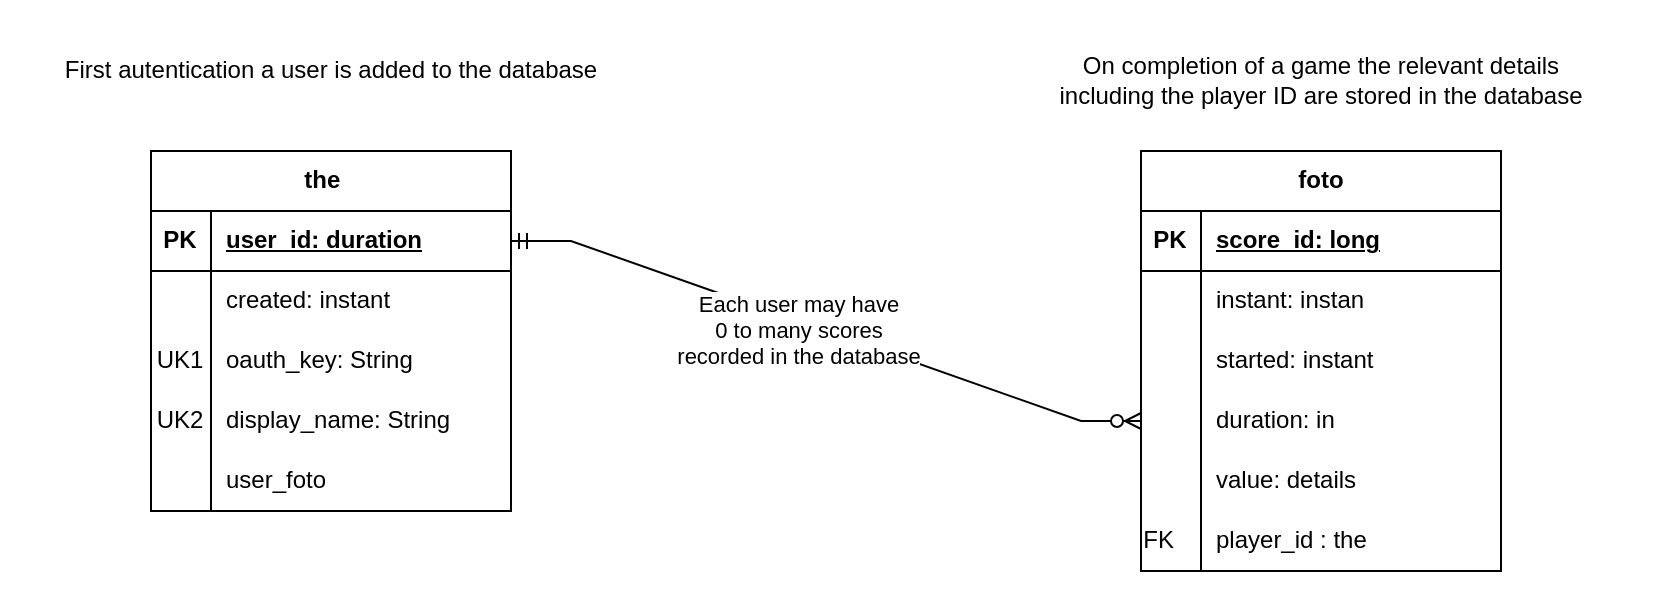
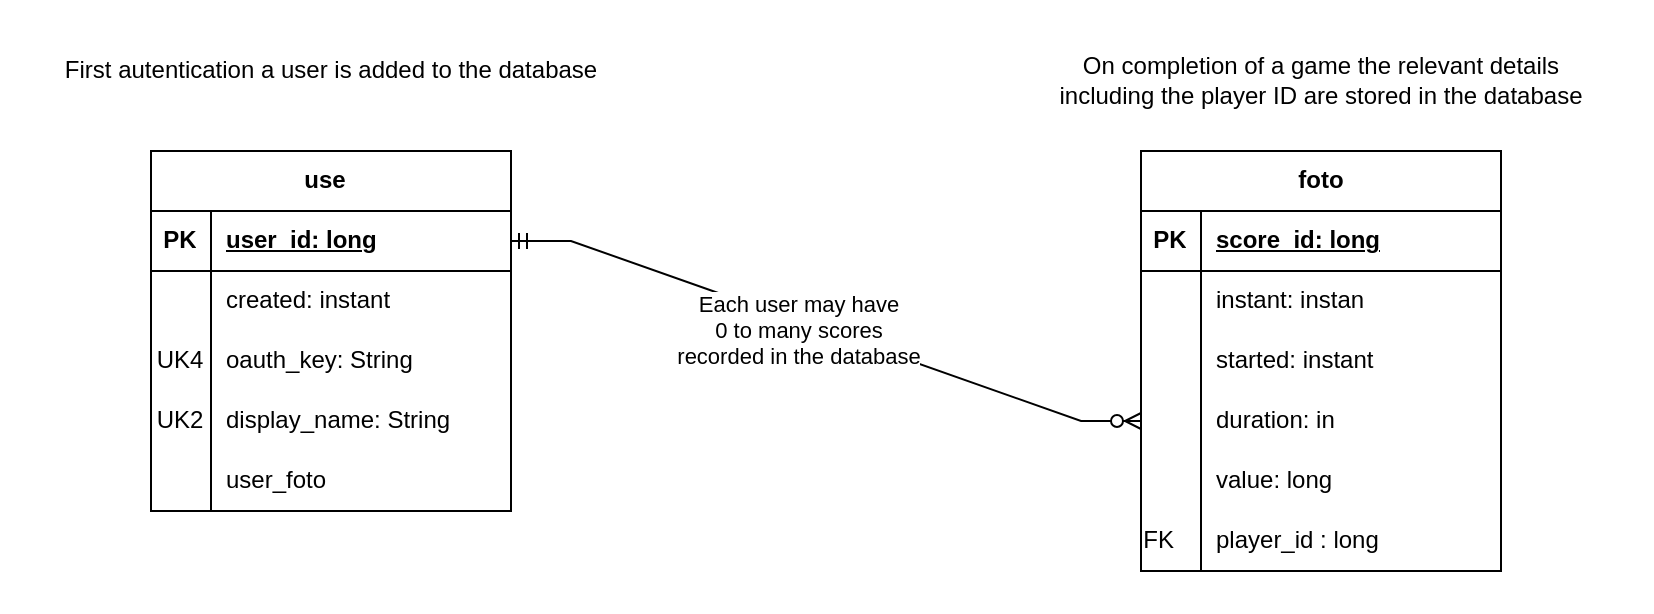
  <mxCell id="0" />
  <mxCell id="1" parent="0" />
  <mxCell id="2" value="foto" style="shape=table;startSize=30;container=1;collapsible=1;childLayout=tableLayout;fixedRows=1;rowLines=0;fontStyle=1;align=center;resizeLast=1;html=1;" parent="1" vertex="1"><mxGeometry x="570" y="75" width="180" height="210" as="geometry" /></mxCell>
  <mxCell id="3" value="" style="shape=tableRow;horizontal=0;startSize=0;swimlaneHead=0;swimlaneBody=0;fillColor=none;collapsible=0;dropTarget=0;points=[[0,0.5],[1,0.5]];portConstraint=eastwest;top=0;left=0;right=0;bottom=1;" parent="2" vertex="1"><mxGeometry y="30" width="180" height="30" as="geometry" /></mxCell>
  <mxCell id="4" value="PK" style="shape=partialRectangle;connectable=0;fillColor=none;top=0;left=0;bottom=0;right=0;fontStyle=1;overflow=hidden;whiteSpace=wrap;html=1;" parent="3" vertex="1"><mxGeometry width="30" height="30" as="geometry"><mxRectangle width="30" height="30" as="alternateBounds" /></mxGeometry></mxCell>
  <mxCell id="5" value="score_id: long" style="shape=partialRectangle;connectable=0;fillColor=none;top=0;left=0;bottom=0;right=0;align=left;spacingLeft=6;fontStyle=5;overflow=hidden;whiteSpace=wrap;html=1;" parent="3" vertex="1"><mxGeometry x="30" width="150" height="30" as="geometry"><mxRectangle width="150" height="30" as="alternateBounds" /></mxGeometry></mxCell>
  <mxCell id="6" value="" style="shape=tableRow;horizontal=0;startSize=0;swimlaneHead=0;swimlaneBody=0;fillColor=none;collapsible=0;dropTarget=0;points=[[0,0.5],[1,0.5]];portConstraint=eastwest;top=0;left=0;right=0;bottom=0;" parent="2" vertex="1"><mxGeometry y="60" width="180" height="30" as="geometry" /></mxCell>
  <mxCell id="7" value="" style="shape=partialRectangle;connectable=0;fillColor=none;top=0;left=0;bottom=0;right=0;editable=1;overflow=hidden;whiteSpace=wrap;html=1;" parent="6" vertex="1"><mxGeometry width="30" height="30" as="geometry"><mxRectangle width="30" height="30" as="alternateBounds" /></mxGeometry></mxCell>
  <mxCell id="8" value="instant: instan&lt;span style=&quot;white-space: pre;&quot;&gt;&#09;&lt;/span&gt;" style="shape=partialRectangle;connectable=0;fillColor=none;top=0;left=0;bottom=0;right=0;align=left;spacingLeft=6;overflow=hidden;whiteSpace=wrap;html=1;" parent="6" vertex="1"><mxGeometry x="30" width="150" height="30" as="geometry"><mxRectangle width="150" height="30" as="alternateBounds" /></mxGeometry></mxCell>
  <mxCell id="9" value="" style="shape=tableRow;horizontal=0;startSize=0;swimlaneHead=0;swimlaneBody=0;fillColor=none;collapsible=0;dropTarget=0;points=[[0,0.5],[1,0.5]];portConstraint=eastwest;top=0;left=0;right=0;bottom=0;" parent="2" vertex="1"><mxGeometry y="90" width="180" height="30" as="geometry" /></mxCell>
  <mxCell id="10" value="" style="shape=partialRectangle;connectable=0;fillColor=none;top=0;left=0;bottom=0;right=0;editable=1;overflow=hidden;whiteSpace=wrap;html=1;" parent="9" vertex="1"><mxGeometry width="30" height="30" as="geometry"><mxRectangle width="30" height="30" as="alternateBounds" /></mxGeometry></mxCell>
  <mxCell id="11" value="started: instant" style="shape=partialRectangle;connectable=0;fillColor=none;top=0;left=0;bottom=0;right=0;align=left;spacingLeft=6;overflow=hidden;whiteSpace=wrap;html=1;" parent="9" vertex="1"><mxGeometry x="30" width="150" height="30" as="geometry"><mxRectangle width="150" height="30" as="alternateBounds" /></mxGeometry></mxCell>
  <mxCell id="12" value="" style="shape=tableRow;horizontal=0;startSize=0;swimlaneHead=0;swimlaneBody=0;fillColor=none;collapsible=0;dropTarget=0;points=[[0,0.5],[1,0.5]];portConstraint=eastwest;top=0;left=0;right=0;bottom=0;" parent="2" vertex="1"><mxGeometry y="120" width="180" height="30" as="geometry" /></mxCell>
  <mxCell id="13" value="" style="shape=partialRectangle;connectable=0;fillColor=none;top=0;left=0;bottom=0;right=0;editable=1;overflow=hidden;whiteSpace=wrap;html=1;" parent="12" vertex="1"><mxGeometry width="30" height="30" as="geometry"><mxRectangle width="30" height="30" as="alternateBounds" /></mxGeometry></mxCell>
  <mxCell id="14" value="duration: in&lt;span style=&quot;white-space: pre;&quot;&gt;&#09;&lt;/span&gt;" style="shape=partialRectangle;connectable=0;fillColor=none;top=0;left=0;bottom=0;right=0;align=left;spacingLeft=6;overflow=hidden;whiteSpace=wrap;html=1;" parent="12" vertex="1"><mxGeometry x="30" width="150" height="30" as="geometry"><mxRectangle width="150" height="30" as="alternateBounds" /></mxGeometry></mxCell>
  <mxCell id="15" value="" style="shape=tableRow;horizontal=0;startSize=0;swimlaneHead=0;swimlaneBody=0;fillColor=none;collapsible=0;dropTarget=0;points=[[0,0.5],[1,0.5]];portConstraint=eastwest;top=0;left=0;right=0;bottom=0;" parent="2" vertex="1"><mxGeometry y="150" width="180" height="30" as="geometry" /></mxCell>
  <mxCell id="16" value="" style="shape=partialRectangle;connectable=0;fillColor=none;top=0;left=0;bottom=0;right=0;editable=1;overflow=hidden;whiteSpace=wrap;html=1;" parent="15" vertex="1"><mxGeometry width="30" height="30" as="geometry"><mxRectangle width="30" height="30" as="alternateBounds" /></mxGeometry></mxCell>
- <mxCell id="17" value="value: details" style="shape=partialRectangle;connectable=0;fillColor=none;top=0;left=0;bottom=0;right=0;align=left;spacingLeft=6;overflow=hidden;whiteSpace=wrap;html=1;" parent="15" vertex="1"><mxGeometry x="30" width="150" height="30" as="geometry"><mxRectangle width="150" height="30" as="alternateBounds" /></mxGeometry></mxCell>
+ <mxCell id="17" value="value: long" style="shape=partialRectangle;connectable=0;fillColor=none;top=0;left=0;bottom=0;right=0;align=left;spacingLeft=6;overflow=hidden;whiteSpace=wrap;html=1;" parent="15" vertex="1"><mxGeometry x="30" width="150" height="30" as="geometry"><mxRectangle width="150" height="30" as="alternateBounds" /></mxGeometry></mxCell>
  <mxCell id="18" value="" style="shape=tableRow;horizontal=0;startSize=0;swimlaneHead=0;swimlaneBody=0;fillColor=none;collapsible=0;dropTarget=0;points=[[0,0.5],[1,0.5]];portConstraint=eastwest;top=0;left=0;right=0;bottom=0;" parent="2" vertex="1"><mxGeometry y="180" width="180" height="30" as="geometry" /></mxCell>
  <mxCell id="19" value="FK&lt;span style=&quot;white-space: pre;&quot;&gt;&#09;&lt;/span&gt;" style="shape=partialRectangle;connectable=0;fillColor=none;top=0;left=0;bottom=0;right=0;editable=1;overflow=hidden;whiteSpace=wrap;html=1;" parent="18" vertex="1"><mxGeometry width="30" height="30" as="geometry"><mxRectangle width="30" height="30" as="alternateBounds" /></mxGeometry></mxCell>
- <mxCell id="20" value="player_id : the" style="shape=partialRectangle;connectable=0;fillColor=none;top=0;left=0;bottom=0;right=0;align=left;spacingLeft=6;overflow=hidden;whiteSpace=wrap;html=1;" parent="18" vertex="1"><mxGeometry x="30" width="150" height="30" as="geometry"><mxRectangle width="150" height="30" as="alternateBounds" /></mxGeometry></mxCell>
+ <mxCell id="20" value="player_id : long" style="shape=partialRectangle;connectable=0;fillColor=none;top=0;left=0;bottom=0;right=0;align=left;spacingLeft=6;overflow=hidden;whiteSpace=wrap;html=1;" parent="18" vertex="1"><mxGeometry x="30" width="150" height="30" as="geometry"><mxRectangle width="150" height="30" as="alternateBounds" /></mxGeometry></mxCell>
  <mxCell id="21" value="First autentication a user is added to the database" style="text;html=1;align=center;verticalAlign=middle;resizable=0;points=[];autosize=1;strokeColor=none;fillColor=none;" parent="1" vertex="1"><mxGeometry x="20" y="20" width="290" height="30" as="geometry" /></mxCell>
- <mxCell id="22" value="the&lt;span style=&quot;white-space: pre;&quot;&gt;&#09;&lt;/span&gt;" style="shape=table;startSize=30;container=1;collapsible=1;childLayout=tableLayout;fixedRows=1;rowLines=0;fontStyle=1;align=center;resizeLast=1;html=1;" parent="1" vertex="1"><mxGeometry x="75" y="75" width="180" height="180" as="geometry" /></mxCell>
+ <mxCell id="22" value="use&lt;span style=&quot;white-space: pre;&quot;&gt;&#09;&lt;/span&gt;" style="shape=table;startSize=30;container=1;collapsible=1;childLayout=tableLayout;fixedRows=1;rowLines=0;fontStyle=1;align=center;resizeLast=1;html=1;" parent="1" vertex="1"><mxGeometry x="75" y="75" width="180" height="180" as="geometry" /></mxCell>
  <mxCell id="23" value="" style="shape=tableRow;horizontal=0;startSize=0;swimlaneHead=0;swimlaneBody=0;fillColor=none;collapsible=0;dropTarget=0;points=[[0,0.5],[1,0.5]];portConstraint=eastwest;top=0;left=0;right=0;bottom=1;" parent="22" vertex="1"><mxGeometry y="30" width="180" height="30" as="geometry" /></mxCell>
  <mxCell id="24" value="PK" style="shape=partialRectangle;connectable=0;fillColor=none;top=0;left=0;bottom=0;right=0;fontStyle=1;overflow=hidden;whiteSpace=wrap;html=1;" parent="23" vertex="1"><mxGeometry width="30" height="30" as="geometry"><mxRectangle width="30" height="30" as="alternateBounds" /></mxGeometry></mxCell>
- <mxCell id="25" value="user_id: duration" style="shape=partialRectangle;connectable=0;fillColor=none;top=0;left=0;bottom=0;right=0;align=left;spacingLeft=6;fontStyle=5;overflow=hidden;whiteSpace=wrap;html=1;" parent="23" vertex="1"><mxGeometry x="30" width="150" height="30" as="geometry"><mxRectangle width="150" height="30" as="alternateBounds" /></mxGeometry></mxCell>
+ <mxCell id="25" value="user_id: long" style="shape=partialRectangle;connectable=0;fillColor=none;top=0;left=0;bottom=0;right=0;align=left;spacingLeft=6;fontStyle=5;overflow=hidden;whiteSpace=wrap;html=1;" parent="23" vertex="1"><mxGeometry x="30" width="150" height="30" as="geometry"><mxRectangle width="150" height="30" as="alternateBounds" /></mxGeometry></mxCell>
  <mxCell id="26" value="" style="shape=tableRow;horizontal=0;startSize=0;swimlaneHead=0;swimlaneBody=0;fillColor=none;collapsible=0;dropTarget=0;points=[[0,0.5],[1,0.5]];portConstraint=eastwest;top=0;left=0;right=0;bottom=0;" parent="22" vertex="1"><mxGeometry y="60" width="180" height="30" as="geometry" /></mxCell>
  <mxCell id="27" value="" style="shape=partialRectangle;connectable=0;fillColor=none;top=0;left=0;bottom=0;right=0;editable=1;overflow=hidden;whiteSpace=wrap;html=1;" parent="26" vertex="1"><mxGeometry width="30" height="30" as="geometry"><mxRectangle width="30" height="30" as="alternateBounds" /></mxGeometry></mxCell>
  <mxCell id="28" value="created: instant" style="shape=partialRectangle;connectable=0;fillColor=none;top=0;left=0;bottom=0;right=0;align=left;spacingLeft=6;overflow=hidden;whiteSpace=wrap;html=1;" parent="26" vertex="1"><mxGeometry x="30" width="150" height="30" as="geometry"><mxRectangle width="150" height="30" as="alternateBounds" /></mxGeometry></mxCell>
  <mxCell id="29" value="" style="shape=tableRow;horizontal=0;startSize=0;swimlaneHead=0;swimlaneBody=0;fillColor=none;collapsible=0;dropTarget=0;points=[[0,0.5],[1,0.5]];portConstraint=eastwest;top=0;left=0;right=0;bottom=0;" parent="22" vertex="1"><mxGeometry y="90" width="180" height="30" as="geometry" /></mxCell>
- <mxCell id="30" value="UK1" style="shape=partialRectangle;connectable=0;fillColor=none;top=0;left=0;bottom=0;right=0;editable=1;overflow=hidden;whiteSpace=wrap;html=1;" parent="29" vertex="1"><mxGeometry width="30" height="30" as="geometry"><mxRectangle width="30" height="30" as="alternateBounds" /></mxGeometry></mxCell>
+ <mxCell id="30" value="UK4" style="shape=partialRectangle;connectable=0;fillColor=none;top=0;left=0;bottom=0;right=0;editable=1;overflow=hidden;whiteSpace=wrap;html=1;" parent="29" vertex="1"><mxGeometry width="30" height="30" as="geometry"><mxRectangle width="30" height="30" as="alternateBounds" /></mxGeometry></mxCell>
  <mxCell id="31" value="oauth_key: String" style="shape=partialRectangle;connectable=0;fillColor=none;top=0;left=0;bottom=0;right=0;align=left;spacingLeft=6;overflow=hidden;whiteSpace=wrap;html=1;" parent="29" vertex="1"><mxGeometry x="30" width="150" height="30" as="geometry"><mxRectangle width="150" height="30" as="alternateBounds" /></mxGeometry></mxCell>
  <mxCell id="32" value="" style="shape=tableRow;horizontal=0;startSize=0;swimlaneHead=0;swimlaneBody=0;fillColor=none;collapsible=0;dropTarget=0;points=[[0,0.5],[1,0.5]];portConstraint=eastwest;top=0;left=0;right=0;bottom=0;" parent="22" vertex="1"><mxGeometry y="120" width="180" height="30" as="geometry" /></mxCell>
  <mxCell id="33" value="UK2" style="shape=partialRectangle;connectable=0;fillColor=none;top=0;left=0;bottom=0;right=0;editable=1;overflow=hidden;whiteSpace=wrap;html=1;" parent="32" vertex="1"><mxGeometry width="30" height="30" as="geometry"><mxRectangle width="30" height="30" as="alternateBounds" /></mxGeometry></mxCell>
  <mxCell id="34" value="display_name: String" style="shape=partialRectangle;connectable=0;fillColor=none;top=0;left=0;bottom=0;right=0;align=left;spacingLeft=6;overflow=hidden;whiteSpace=wrap;html=1;" parent="32" vertex="1"><mxGeometry x="30" width="150" height="30" as="geometry"><mxRectangle width="150" height="30" as="alternateBounds" /></mxGeometry></mxCell>
  <mxCell id="35" value="" style="shape=tableRow;horizontal=0;startSize=0;swimlaneHead=0;swimlaneBody=0;fillColor=none;collapsible=0;dropTarget=0;points=[[0,0.5],[1,0.5]];portConstraint=eastwest;top=0;left=0;right=0;bottom=0;" parent="22" vertex="1"><mxGeometry y="150" width="180" height="30" as="geometry" /></mxCell>
  <mxCell id="36" value="" style="shape=partialRectangle;connectable=0;fillColor=none;top=0;left=0;bottom=0;right=0;editable=1;overflow=hidden;whiteSpace=wrap;html=1;" parent="35" vertex="1"><mxGeometry width="30" height="30" as="geometry"><mxRectangle width="30" height="30" as="alternateBounds" /></mxGeometry></mxCell>
  <mxCell id="37" value="user_foto&lt;span style=&quot;white-space: pre;&quot;&gt;&#09;&lt;/span&gt;" style="shape=partialRectangle;connectable=0;fillColor=none;top=0;left=0;bottom=0;right=0;align=left;spacingLeft=6;overflow=hidden;whiteSpace=wrap;html=1;" parent="35" vertex="1"><mxGeometry x="30" width="150" height="30" as="geometry"><mxRectangle width="150" height="30" as="alternateBounds" /></mxGeometry></mxCell>
  <mxCell id="38" value="On completion of a game the relevant details&lt;br&gt;including the player ID are stored in the database" style="text;html=1;align=center;verticalAlign=middle;resizable=0;points=[];autosize=1;strokeColor=none;fillColor=none;" parent="1" vertex="1"><mxGeometry x="515" y="20" width="290" height="40" as="geometry" /></mxCell>
  <mxCell id="39" value="" style="edgeStyle=entityRelationEdgeStyle;fontSize=12;html=1;endArrow=ERzeroToMany;startArrow=ERmandOne;rounded=0;entryX=0;entryY=0.5;entryDx=0;entryDy=0;exitX=1;exitY=0.5;exitDx=0;exitDy=0;" parent="1" source="23" target="12" edge="1"><mxGeometry width="100" height="100" relative="1" as="geometry"><mxPoint x="255" y="175" as="sourcePoint" /><mxPoint x="355" y="75" as="targetPoint" /></mxGeometry></mxCell>
  <mxCell id="40" value="Each user may have&lt;br&gt;0 to many scores&lt;br&gt;recorded in the database" style="edgeLabel;html=1;align=center;verticalAlign=middle;resizable=0;points=[];" parent="39" vertex="1" connectable="0"><mxGeometry x="-0.083" y="-3" relative="1" as="geometry"><mxPoint y="1" as="offset" /></mxGeometry></mxCell>
